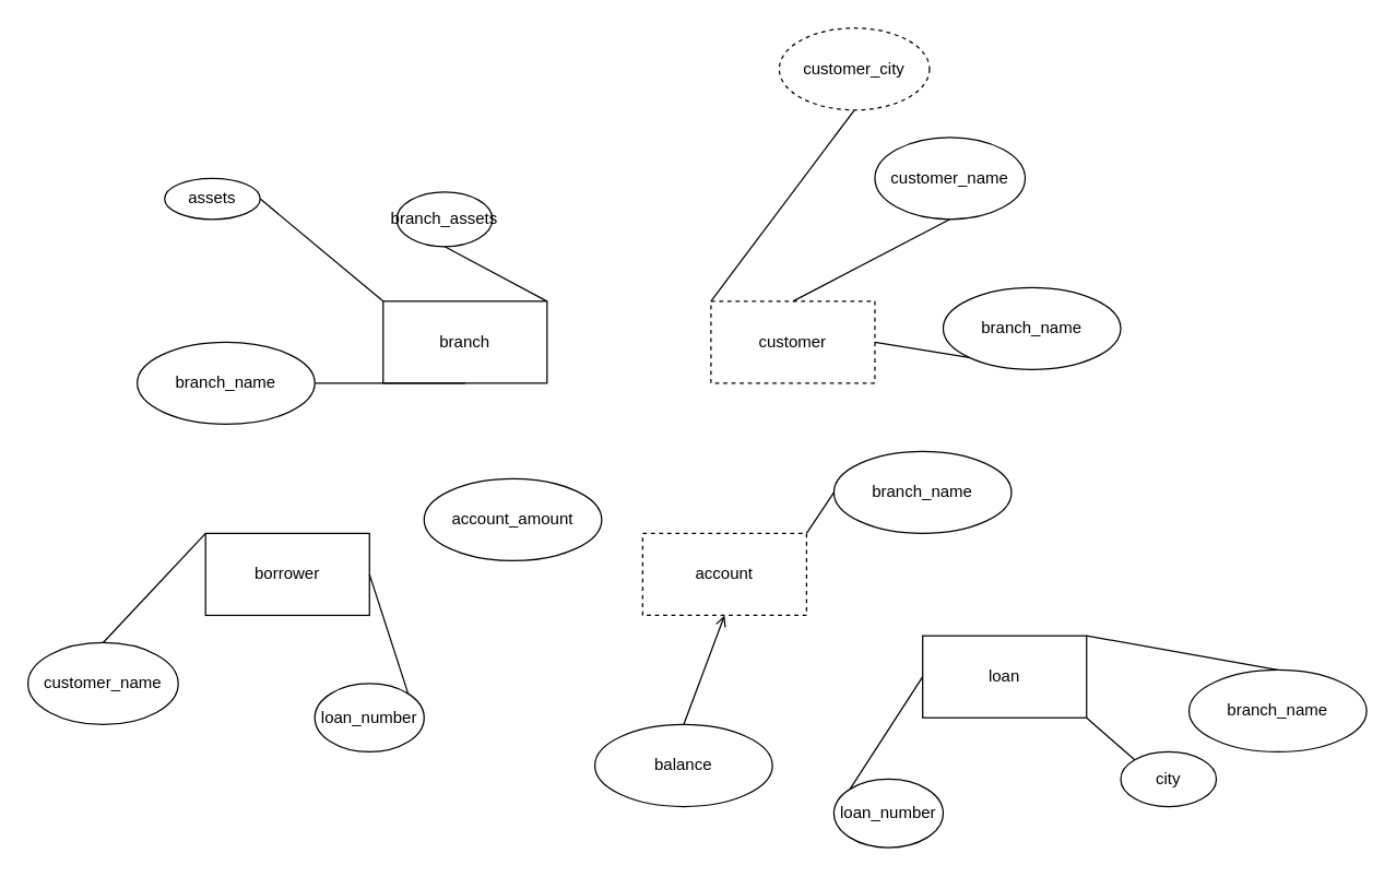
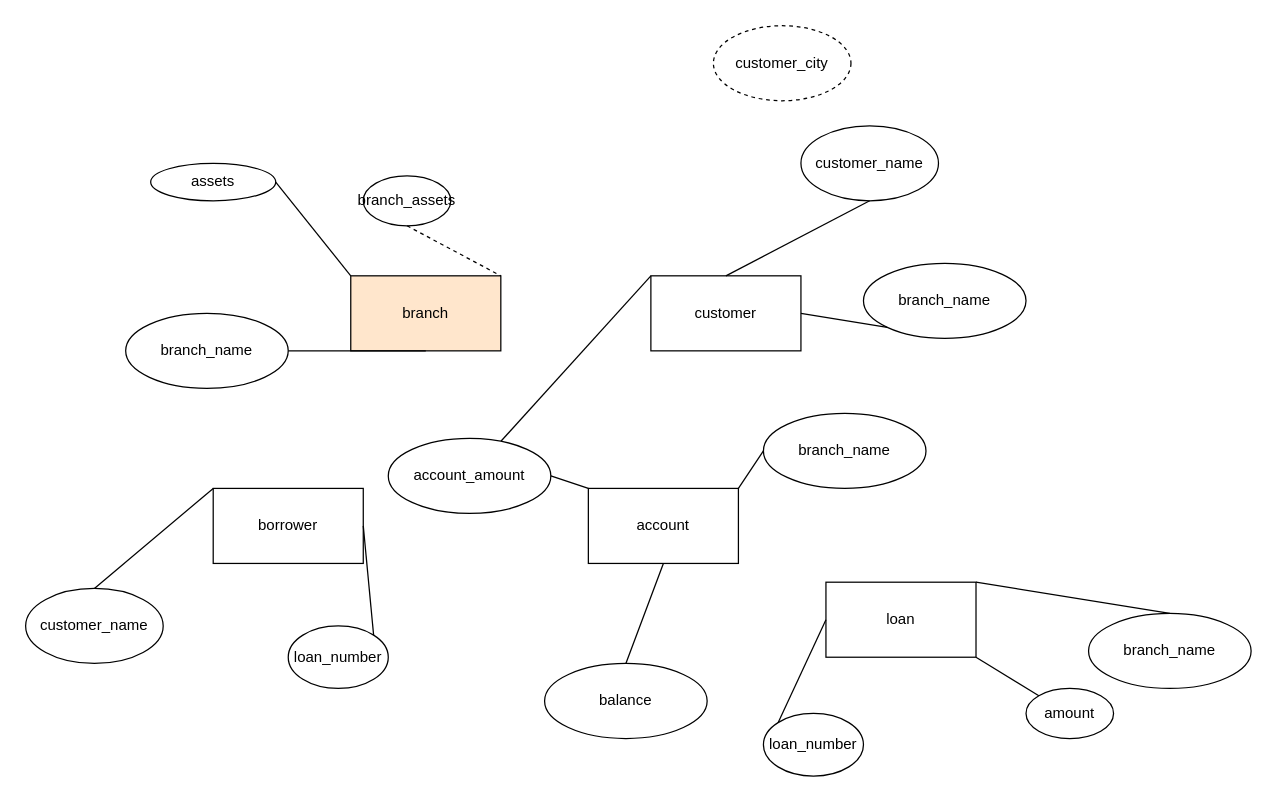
  <mxCell id="0" />
  <mxCell id="1" parent="0" />
- <mxCell id="2" value="branch" style="rounded=0;whiteSpace=wrap;html=1;" parent="1" vertex="1"><mxGeometry x="280" y="220" width="120" height="60" as="geometry" /></mxCell>
- <mxCell id="3" value="customer" style="rounded=0;whiteSpace=wrap;html=1;dashed=1;" parent="1" vertex="1"><mxGeometry x="520" y="220" width="120" height="60" as="geometry" /></mxCell>
- <mxCell id="4" value="loan" style="rounded=0;whiteSpace=wrap;html=1;" parent="1" vertex="1"><mxGeometry x="675" y="465" width="120" height="60" as="geometry" /></mxCell>
- <mxCell id="5" value="borrower" style="rounded=0;whiteSpace=wrap;html=1;" parent="1" vertex="1"><mxGeometry x="150" y="390" width="120" height="60" as="geometry" /></mxCell>
- <mxCell id="6" value="assets" style="ellipse;whiteSpace=wrap;html=1;" parent="1" vertex="1"><mxGeometry x="120" y="130" width="70" height="30" as="geometry" /></mxCell>
- <mxCell id="7" value="city" style="ellipse;whiteSpace=wrap;html=1;" parent="1" vertex="1"><mxGeometry x="820" y="550" width="70" height="40" as="geometry" /></mxCell>
+ <mxCell id="2" value="branch" style="rounded=0;whiteSpace=wrap;html=1;fillColor=#ffe6cc;" parent="1" vertex="1"><mxGeometry x="280" y="220" width="120" height="60" as="geometry" /></mxCell>
+ <mxCell id="3" value="customer" style="rounded=0;whiteSpace=wrap;html=1;" parent="1" vertex="1"><mxGeometry x="520" y="220" width="120" height="60" as="geometry" /></mxCell>
+ <mxCell id="4" value="loan" style="rounded=0;whiteSpace=wrap;html=1;" parent="1" vertex="1"><mxGeometry x="660" y="465" width="120" height="60" as="geometry" /></mxCell>
+ <mxCell id="5" value="borrower" style="rounded=0;whiteSpace=wrap;html=1;" parent="1" vertex="1"><mxGeometry x="170" y="390" width="120" height="60" as="geometry" /></mxCell>
+ <mxCell id="6" value="assets" style="ellipse;whiteSpace=wrap;html=1;" parent="1" vertex="1"><mxGeometry x="120" y="130" width="100" height="30" as="geometry" /></mxCell>
+ <mxCell id="7" value="amount" style="ellipse;whiteSpace=wrap;html=1;" parent="1" vertex="1"><mxGeometry x="820" y="550" width="70" height="40" as="geometry" /></mxCell>
  <mxCell id="8" value="loan_number" style="ellipse;whiteSpace=wrap;html=1;" parent="1" vertex="1"><mxGeometry x="610" y="570" width="80" height="50" as="geometry" /></mxCell>
  <mxCell id="9" value="branch_name" style="ellipse;whiteSpace=wrap;html=1;" parent="1" vertex="1"><mxGeometry x="870" y="490" width="130" height="60" as="geometry" /></mxCell>
  <mxCell id="10" value="customer_city" style="ellipse;whiteSpace=wrap;html=1;dashed=1;" parent="1" vertex="1"><mxGeometry x="570" y="20" width="110" height="60" as="geometry" /></mxCell>
  <mxCell id="11" value="customer_name" style="ellipse;whiteSpace=wrap;html=1;" parent="1" vertex="1"><mxGeometry x="640" y="100" width="110" height="60" as="geometry" /></mxCell>
  <mxCell id="12" value="branch_assets" style="ellipse;whiteSpace=wrap;html=1;" parent="1" vertex="1"><mxGeometry x="290" y="140" width="70" height="40" as="geometry" /></mxCell>
  <mxCell id="13" value="" style="endArrow=none;html=1;rounded=0;entryX=0.5;entryY=1;entryDx=0;entryDy=0;exitX=1;exitY=0.5;exitDx=0;exitDy=0;" parent="1" source="17" target="2" edge="1"><mxGeometry width="50" height="50" relative="1" as="geometry"><mxPoint x="220" y="355" as="sourcePoint" /><mxPoint x="460" y="280" as="targetPoint" /></mxGeometry></mxCell>
  <mxCell id="14" value="loan_number" style="ellipse;whiteSpace=wrap;html=1;" parent="1" vertex="1"><mxGeometry x="230" y="500" width="80" height="50" as="geometry" /></mxCell>
  <mxCell id="15" value="customer_name" style="ellipse;whiteSpace=wrap;html=1;" parent="1" vertex="1"><mxGeometry x="20" y="470" width="110" height="60" as="geometry" /></mxCell>
  <mxCell id="16" value="branch_name" style="ellipse;whiteSpace=wrap;html=1;" parent="1" vertex="1"><mxGeometry x="690" y="210" width="130" height="60" as="geometry" /></mxCell>
  <mxCell id="17" value="branch_name" style="ellipse;whiteSpace=wrap;html=1;" parent="1" vertex="1"><mxGeometry x="100" y="250" width="130" height="60" as="geometry" /></mxCell>
  <mxCell id="18" value="" style="endArrow=none;html=1;rounded=0;exitX=0;exitY=1;exitDx=0;exitDy=0;entryX=1;entryY=0.5;entryDx=0;entryDy=0;" parent="1" source="16" target="3" edge="1"><mxGeometry width="50" height="50" relative="1" as="geometry"><mxPoint x="470" y="330" as="sourcePoint" /><mxPoint x="520" y="280" as="targetPoint" /></mxGeometry></mxCell>
  <mxCell id="19" value="" style="endArrow=none;html=1;rounded=0;exitX=0.5;exitY=1;exitDx=0;exitDy=0;entryX=0.5;entryY=0;entryDx=0;entryDy=0;" parent="1" source="11" target="3" edge="1"><mxGeometry width="50" height="50" relative="1" as="geometry"><mxPoint x="470" y="330" as="sourcePoint" /><mxPoint x="520" y="280" as="targetPoint" /></mxGeometry></mxCell>
- <mxCell id="20" value="" style="endArrow=none;html=1;rounded=0;entryX=0.5;entryY=1;entryDx=0;entryDy=0;exitX=0;exitY=0;exitDx=0;exitDy=0;" parent="1" source="3" target="10" edge="1"><mxGeometry width="50" height="50" relative="1" as="geometry"><mxPoint x="470" y="330" as="sourcePoint" /><mxPoint x="520" y="280" as="targetPoint" /></mxGeometry></mxCell>
- <mxCell id="21" value="" style="endArrow=none;html=1;rounded=0;entryX=1;entryY=0;entryDx=0;entryDy=0;exitX=0.5;exitY=1;exitDx=0;exitDy=0;" parent="1" source="12" target="2" edge="1"><mxGeometry width="50" height="50" relative="1" as="geometry"><mxPoint x="340" y="190" as="sourcePoint" /><mxPoint x="520" y="280" as="targetPoint" /></mxGeometry></mxCell>
+ <mxCell id="20" value="" style="endArrow=none;html=1;rounded=0;exitX=0;exitY=0;exitDx=0;exitDy=0;" parent="1" source="3" target="29" edge="1"><mxGeometry width="50" height="50" relative="1" as="geometry"><mxPoint x="470" y="330" as="sourcePoint" /><mxPoint x="520" y="280" as="targetPoint" /></mxGeometry></mxCell>
+ <mxCell id="21" value="" style="endArrow=none;html=1;rounded=0;entryX=1;entryY=0;entryDx=0;entryDy=0;exitX=0.5;exitY=1;exitDx=0;exitDy=0;dashed=1;" parent="1" source="12" target="2" edge="1"><mxGeometry width="50" height="50" relative="1" as="geometry"><mxPoint x="340" y="190" as="sourcePoint" /><mxPoint x="520" y="280" as="targetPoint" /></mxGeometry></mxCell>
  <mxCell id="22" value="" style="endArrow=none;html=1;rounded=0;entryX=0;entryY=0;entryDx=0;entryDy=0;exitX=1;exitY=0.5;exitDx=0;exitDy=0;" parent="1" source="6" target="2" edge="1"><mxGeometry width="50" height="50" relative="1" as="geometry"><mxPoint x="470" y="330" as="sourcePoint" /><mxPoint x="520" y="280" as="targetPoint" /></mxGeometry></mxCell>
  <mxCell id="23" value="" style="endArrow=none;html=1;rounded=0;exitX=1;exitY=0.5;exitDx=0;exitDy=0;entryX=1;entryY=0;entryDx=0;entryDy=0;" parent="1" source="5" target="14" edge="1"><mxGeometry width="50" height="50" relative="1" as="geometry"><mxPoint x="470" y="330" as="sourcePoint" /><mxPoint x="520" y="280" as="targetPoint" /></mxGeometry></mxCell>
  <mxCell id="24" value="" style="endArrow=none;html=1;rounded=0;entryX=0;entryY=0;entryDx=0;entryDy=0;exitX=0.5;exitY=0;exitDx=0;exitDy=0;" parent="1" source="15" target="5" edge="1"><mxGeometry width="50" height="50" relative="1" as="geometry"><mxPoint x="470" y="330" as="sourcePoint" /><mxPoint x="520" y="280" as="targetPoint" /></mxGeometry></mxCell>
  <mxCell id="25" value="" style="endArrow=none;html=1;rounded=0;entryX=0;entryY=0.5;entryDx=0;entryDy=0;exitX=0;exitY=0;exitDx=0;exitDy=0;" parent="1" source="8" target="4" edge="1"><mxGeometry width="50" height="50" relative="1" as="geometry"><mxPoint x="470" y="330" as="sourcePoint" /><mxPoint x="520" y="280" as="targetPoint" /></mxGeometry></mxCell>
  <mxCell id="26" value="" style="endArrow=none;html=1;rounded=0;entryX=0.5;entryY=0;entryDx=0;entryDy=0;exitX=1;exitY=0;exitDx=0;exitDy=0;" parent="1" source="4" target="9" edge="1"><mxGeometry width="50" height="50" relative="1" as="geometry"><mxPoint x="470" y="330" as="sourcePoint" /><mxPoint x="520" y="280" as="targetPoint" /></mxGeometry></mxCell>
  <mxCell id="27" value="" style="endArrow=none;html=1;rounded=0;entryX=0;entryY=0;entryDx=0;entryDy=0;exitX=1;exitY=1;exitDx=0;exitDy=0;" parent="1" source="4" target="7" edge="1"><mxGeometry width="50" height="50" relative="1" as="geometry"><mxPoint x="470" y="330" as="sourcePoint" /><mxPoint x="520" y="280" as="targetPoint" /></mxGeometry></mxCell>
- <mxCell id="28" value="account" style="rounded=0;whiteSpace=wrap;html=1;dashed=1;" vertex="1" parent="1"><mxGeometry x="470" y="390" width="120" height="60" as="geometry" /></mxCell>
+ <mxCell id="28" value="account" style="rounded=0;whiteSpace=wrap;html=1;" vertex="1" parent="1"><mxGeometry x="470" y="390" width="120" height="60" as="geometry" /></mxCell>
  <mxCell id="29" value="account_amount" style="ellipse;whiteSpace=wrap;html=1;" vertex="1" parent="1"><mxGeometry x="310" y="350" width="130" height="60" as="geometry" /></mxCell>
  <mxCell id="30" value="branch_name" style="ellipse;whiteSpace=wrap;html=1;" vertex="1" parent="1"><mxGeometry x="610" y="330" width="130" height="60" as="geometry" /></mxCell>
  <mxCell id="31" value="balance" style="ellipse;whiteSpace=wrap;html=1;" vertex="1" parent="1"><mxGeometry x="435" y="530" width="130" height="60" as="geometry" /></mxCell>
+ <mxCell id="32" value="" style="endArrow=none;html=1;rounded=0;entryX=0;entryY=0;entryDx=0;entryDy=0;exitX=1;exitY=0.5;exitDx=0;exitDy=0;" edge="1" parent="1" source="29" target="28"><mxGeometry width="50" height="50" relative="1" as="geometry"><mxPoint x="470" y="340" as="sourcePoint" /><mxPoint x="520" y="290" as="targetPoint" /></mxGeometry></mxCell>
  <mxCell id="33" value="" style="endArrow=none;html=1;rounded=0;entryX=0;entryY=0.5;entryDx=0;entryDy=0;exitX=1;exitY=0;exitDx=0;exitDy=0;" edge="1" parent="1" source="28" target="30"><mxGeometry width="50" height="50" relative="1" as="geometry"><mxPoint x="470" y="340" as="sourcePoint" /><mxPoint x="520" y="290" as="targetPoint" /></mxGeometry></mxCell>
- <mxCell id="34" value="" style="endArrow=open;html=1;rounded=0;exitX=0.5;exitY=0;exitDx=0;exitDy=0;entryX=0.5;entryY=1;entryDx=0;entryDy=0;" edge="1" parent="1" source="31" target="28"><mxGeometry width="50" height="50" relative="1" as="geometry"><mxPoint x="470" y="340" as="sourcePoint" /><mxPoint x="520" y="290" as="targetPoint" /></mxGeometry></mxCell>
+ <mxCell id="34" value="" style="endArrow=none;html=1;rounded=0;exitX=0.5;exitY=0;exitDx=0;exitDy=0;entryX=0.5;entryY=1;entryDx=0;entryDy=0;" edge="1" parent="1" source="31" target="28"><mxGeometry width="50" height="50" relative="1" as="geometry"><mxPoint x="470" y="340" as="sourcePoint" /><mxPoint x="520" y="290" as="targetPoint" /></mxGeometry></mxCell>
